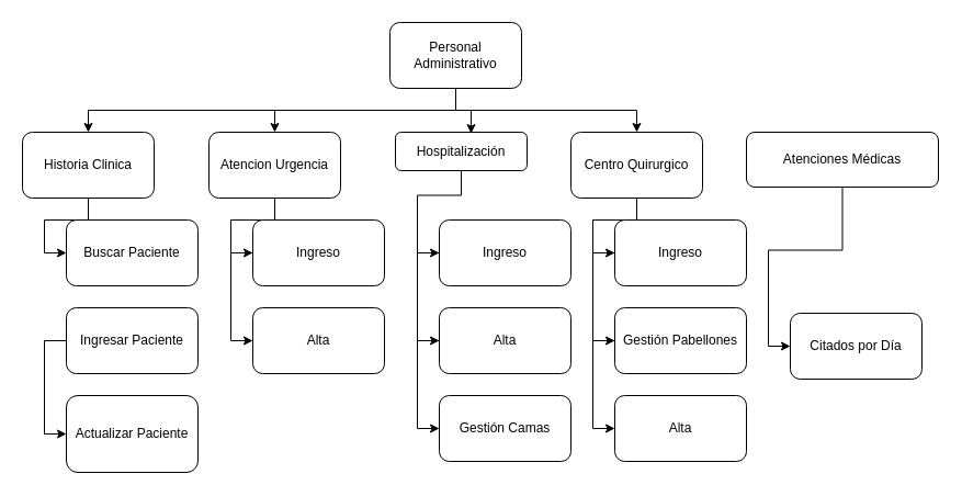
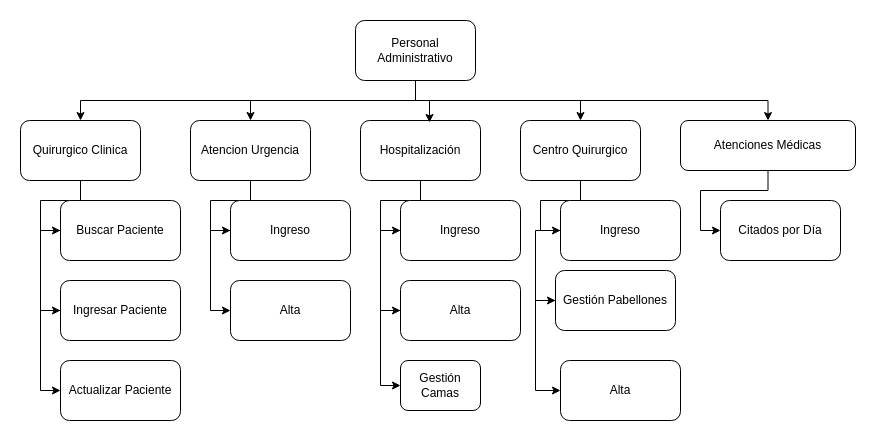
  <mxCell id="0" />
  <mxCell id="1" parent="0" />
  <mxCell id="2" style="edgeStyle=orthogonalEdgeStyle;rounded=0;orthogonalLoop=1;jettySize=auto;html=1;exitX=0.5;exitY=1;exitDx=0;exitDy=0;entryX=0.5;entryY=0;entryDx=0;entryDy=0;" edge="1" parent="1" source="6" target="14"><mxGeometry relative="1" as="geometry" /></mxCell>
  <mxCell id="3" style="edgeStyle=orthogonalEdgeStyle;rounded=0;orthogonalLoop=1;jettySize=auto;html=1;exitX=0.5;exitY=1;exitDx=0;exitDy=0;entryX=0.5;entryY=0;entryDx=0;entryDy=0;" edge="1" parent="1" source="6" target="27"><mxGeometry relative="1" as="geometry" /></mxCell>
+ <mxCell id="4" style="edgeStyle=orthogonalEdgeStyle;rounded=0;orthogonalLoop=1;jettySize=auto;html=1;exitX=0.5;exitY=1;exitDx=0;exitDy=0;entryX=0.5;entryY=0;entryDx=0;entryDy=0;" edge="1" parent="1" source="6" target="34"><mxGeometry relative="1" as="geometry" /></mxCell>
  <mxCell id="5" style="edgeStyle=orthogonalEdgeStyle;rounded=0;orthogonalLoop=1;jettySize=auto;html=1;exitX=0.5;exitY=1;exitDx=0;exitDy=0;entryX=0.5;entryY=0;entryDx=0;entryDy=0;" edge="1" parent="1" source="6" target="8"><mxGeometry relative="1" as="geometry" /></mxCell>
  <mxCell id="6" value="Personal Administrativo" style="rounded=1;whiteSpace=wrap;html=1;" vertex="1" parent="1"><mxGeometry x="355" y="20" width="120" height="60" as="geometry" /></mxCell>
  <mxCell id="7" style="edgeStyle=orthogonalEdgeStyle;rounded=0;orthogonalLoop=1;jettySize=auto;html=1;exitX=0.5;exitY=1;exitDx=0;exitDy=0;entryX=0;entryY=0.5;entryDx=0;entryDy=0;" edge="1" parent="1" source="8" target="10"><mxGeometry relative="1" as="geometry" /></mxCell>
- <mxCell id="8" value="Historia Clinica" style="rounded=1;whiteSpace=wrap;html=1;" vertex="1" parent="1"><mxGeometry x="20" y="120" width="120" height="60" as="geometry" /></mxCell>
+ <mxCell id="8" value="Quirurgico Clinica" style="rounded=1;whiteSpace=wrap;html=1;" vertex="1" parent="1"><mxGeometry x="20" y="120" width="120" height="60" as="geometry" /></mxCell>
+ <mxCell id="9" style="edgeStyle=orthogonalEdgeStyle;rounded=0;orthogonalLoop=1;jettySize=auto;html=1;exitX=0;exitY=0.5;exitDx=0;exitDy=0;entryX=0;entryY=0.5;entryDx=0;entryDy=0;" edge="1" parent="1" source="10" target="12"><mxGeometry relative="1" as="geometry" /></mxCell>
  <mxCell id="10" value="Buscar Paciente" style="rounded=1;whiteSpace=wrap;html=1;" vertex="1" parent="1"><mxGeometry x="60" y="200" width="120" height="60" as="geometry" /></mxCell>
  <mxCell id="11" style="edgeStyle=orthogonalEdgeStyle;rounded=0;orthogonalLoop=1;jettySize=auto;html=1;exitX=0;exitY=0.5;exitDx=0;exitDy=0;entryX=0;entryY=0.5;entryDx=0;entryDy=0;" edge="1" parent="1" source="12" target="18"><mxGeometry relative="1" as="geometry" /></mxCell>
  <mxCell id="12" value="Ingresar Paciente" style="rounded=1;whiteSpace=wrap;html=1;" vertex="1" parent="1"><mxGeometry x="60" y="280" width="120" height="60" as="geometry" /></mxCell>
  <mxCell id="13" style="edgeStyle=orthogonalEdgeStyle;rounded=0;orthogonalLoop=1;jettySize=auto;html=1;exitX=0.5;exitY=1;exitDx=0;exitDy=0;entryX=0;entryY=0.5;entryDx=0;entryDy=0;" edge="1" parent="1" source="14" target="16"><mxGeometry relative="1" as="geometry" /></mxCell>
  <mxCell id="14" value="Atencion Urgencia" style="rounded=1;whiteSpace=wrap;html=1;" vertex="1" parent="1"><mxGeometry x="190" y="120" width="120" height="60" as="geometry" /></mxCell>
  <mxCell id="15" style="edgeStyle=orthogonalEdgeStyle;rounded=0;orthogonalLoop=1;jettySize=auto;html=1;exitX=0;exitY=0.5;exitDx=0;exitDy=0;entryX=0;entryY=0.5;entryDx=0;entryDy=0;" edge="1" parent="1" source="16" target="17"><mxGeometry relative="1" as="geometry" /></mxCell>
  <mxCell id="16" value="Ingreso" style="rounded=1;whiteSpace=wrap;html=1;" vertex="1" parent="1"><mxGeometry x="230" y="200" width="120" height="60" as="geometry" /></mxCell>
  <mxCell id="17" value="Alta" style="rounded=1;whiteSpace=wrap;html=1;" vertex="1" parent="1"><mxGeometry x="230" y="280" width="120" height="60" as="geometry" /></mxCell>
- <mxCell id="18" value="Actualizar Paciente" style="rounded=1;whiteSpace=wrap;html=1;" vertex="1" parent="1"><mxGeometry x="60" y="360" width="120" height="70" as="geometry" /></mxCell>
+ <mxCell id="18" value="Actualizar Paciente" style="rounded=1;whiteSpace=wrap;html=1;" vertex="1" parent="1"><mxGeometry x="60" y="360" width="120" height="60" as="geometry" /></mxCell>
  <mxCell id="19" style="edgeStyle=orthogonalEdgeStyle;rounded=0;orthogonalLoop=1;jettySize=auto;html=1;exitX=0.5;exitY=1;exitDx=0;exitDy=0;entryX=0;entryY=0.5;entryDx=0;entryDy=0;" edge="1" parent="1" source="20" target="22"><mxGeometry relative="1" as="geometry" /></mxCell>
- <mxCell id="20" value="Hospitalización" style="rounded=1;whiteSpace=wrap;html=1;" vertex="1" parent="1"><mxGeometry x="360" y="120" width="120" height="35" as="geometry" /></mxCell>
+ <mxCell id="20" value="Hospitalización" style="rounded=1;whiteSpace=wrap;html=1;" vertex="1" parent="1"><mxGeometry x="360" y="120" width="120" height="60" as="geometry" /></mxCell>
  <mxCell id="21" style="edgeStyle=orthogonalEdgeStyle;rounded=0;orthogonalLoop=1;jettySize=auto;html=1;exitX=0;exitY=0.5;exitDx=0;exitDy=0;entryX=0;entryY=0.5;entryDx=0;entryDy=0;" edge="1" parent="1" source="22" target="24"><mxGeometry relative="1" as="geometry" /></mxCell>
  <mxCell id="22" value="Ingreso" style="rounded=1;whiteSpace=wrap;html=1;" vertex="1" parent="1"><mxGeometry x="400" y="200" width="120" height="60" as="geometry" /></mxCell>
  <mxCell id="23" style="edgeStyle=orthogonalEdgeStyle;rounded=0;orthogonalLoop=1;jettySize=auto;html=1;exitX=0;exitY=0.5;exitDx=0;exitDy=0;entryX=0;entryY=0.5;entryDx=0;entryDy=0;" edge="1" parent="1" source="24" target="25"><mxGeometry relative="1" as="geometry" /></mxCell>
  <mxCell id="24" value="Alta" style="rounded=1;whiteSpace=wrap;html=1;" vertex="1" parent="1"><mxGeometry x="400" y="280" width="120" height="60" as="geometry" /></mxCell>
- <mxCell id="25" value="Gestión Camas" style="rounded=1;whiteSpace=wrap;html=1;" vertex="1" parent="1"><mxGeometry x="400" y="360" width="120" height="60" as="geometry" /></mxCell>
+ <mxCell id="25" value="Gestión Camas" style="rounded=1;whiteSpace=wrap;html=1;" vertex="1" parent="1"><mxGeometry x="400" y="360" width="80" height="50" as="geometry" /></mxCell>
  <mxCell id="26" style="edgeStyle=orthogonalEdgeStyle;rounded=0;orthogonalLoop=1;jettySize=auto;html=1;exitX=0.5;exitY=1;exitDx=0;exitDy=0;entryX=0;entryY=0.5;entryDx=0;entryDy=0;" edge="1" parent="1" source="27" target="29"><mxGeometry relative="1" as="geometry" /></mxCell>
  <mxCell id="27" value="Centro Quirurgico" style="rounded=1;whiteSpace=wrap;html=1;" vertex="1" parent="1"><mxGeometry x="520" y="120" width="120" height="60" as="geometry" /></mxCell>
  <mxCell id="28" style="edgeStyle=orthogonalEdgeStyle;rounded=0;orthogonalLoop=1;jettySize=auto;html=1;exitX=0;exitY=0.5;exitDx=0;exitDy=0;entryX=0;entryY=0.5;entryDx=0;entryDy=0;" edge="1" parent="1" source="29" target="31"><mxGeometry relative="1" as="geometry" /></mxCell>
  <mxCell id="29" value="Ingreso" style="rounded=1;whiteSpace=wrap;html=1;" vertex="1" parent="1"><mxGeometry x="560" y="200" width="120" height="60" as="geometry" /></mxCell>
  <mxCell id="30" style="edgeStyle=orthogonalEdgeStyle;rounded=0;orthogonalLoop=1;jettySize=auto;html=1;exitX=0;exitY=0.5;exitDx=0;exitDy=0;entryX=0;entryY=0.5;entryDx=0;entryDy=0;" edge="1" parent="1" source="31" target="32"><mxGeometry relative="1" as="geometry" /></mxCell>
- <mxCell id="31" value="Gestión Pabellones" style="rounded=1;whiteSpace=wrap;html=1;" vertex="1" parent="1"><mxGeometry x="560" y="280" width="120" height="60" as="geometry" /></mxCell>
+ <mxCell id="31" value="Gestión Pabellones" style="rounded=1;whiteSpace=wrap;html=1;" vertex="1" parent="1"><mxGeometry x="555" y="270" width="120" height="60" as="geometry" /></mxCell>
  <mxCell id="32" value="Alta" style="rounded=1;whiteSpace=wrap;html=1;" vertex="1" parent="1"><mxGeometry x="560" y="360" width="120" height="60" as="geometry" /></mxCell>
  <mxCell id="33" style="edgeStyle=orthogonalEdgeStyle;rounded=0;orthogonalLoop=1;jettySize=auto;html=1;exitX=0.5;exitY=1;exitDx=0;exitDy=0;entryX=0;entryY=0.5;entryDx=0;entryDy=0;" edge="1" parent="1" source="34" target="35"><mxGeometry relative="1" as="geometry" /></mxCell>
  <mxCell id="34" value="Atenciones Médicas" style="rounded=1;whiteSpace=wrap;html=1;" vertex="1" parent="1"><mxGeometry x="680" y="120" width="175" height="50" as="geometry" /></mxCell>
- <mxCell id="35" value="Citados por Día" style="rounded=1;whiteSpace=wrap;html=1;" vertex="1" parent="1"><mxGeometry x="720" y="285" width="120" height="60" as="geometry" /></mxCell>
+ <mxCell id="35" value="Citados por Día" style="rounded=1;whiteSpace=wrap;html=1;" vertex="1" parent="1"><mxGeometry x="720" y="200" width="120" height="60" as="geometry" /></mxCell>
  <mxCell id="36" style="edgeStyle=orthogonalEdgeStyle;rounded=0;orthogonalLoop=1;jettySize=auto;html=1;exitX=0.5;exitY=1;exitDx=0;exitDy=0;entryX=0.575;entryY=0.033;entryDx=0;entryDy=0;entryPerimeter=0;" edge="1" parent="1" source="6" target="20"><mxGeometry relative="1" as="geometry" /></mxCell>
